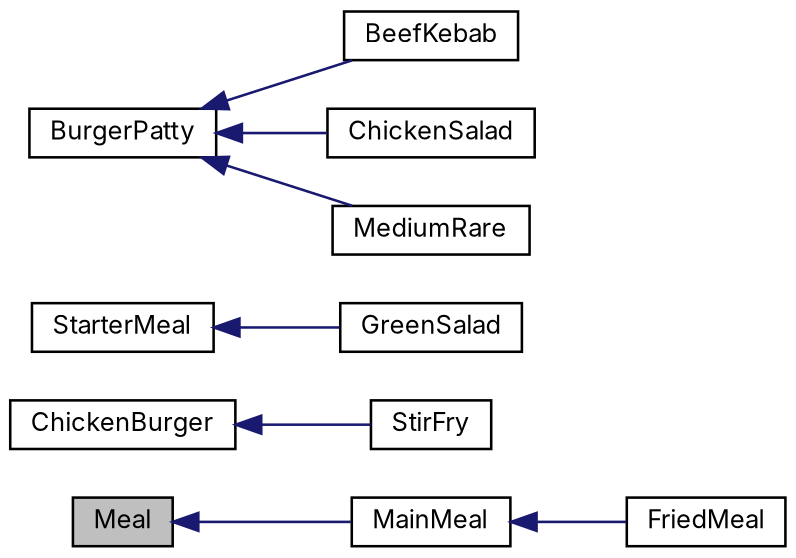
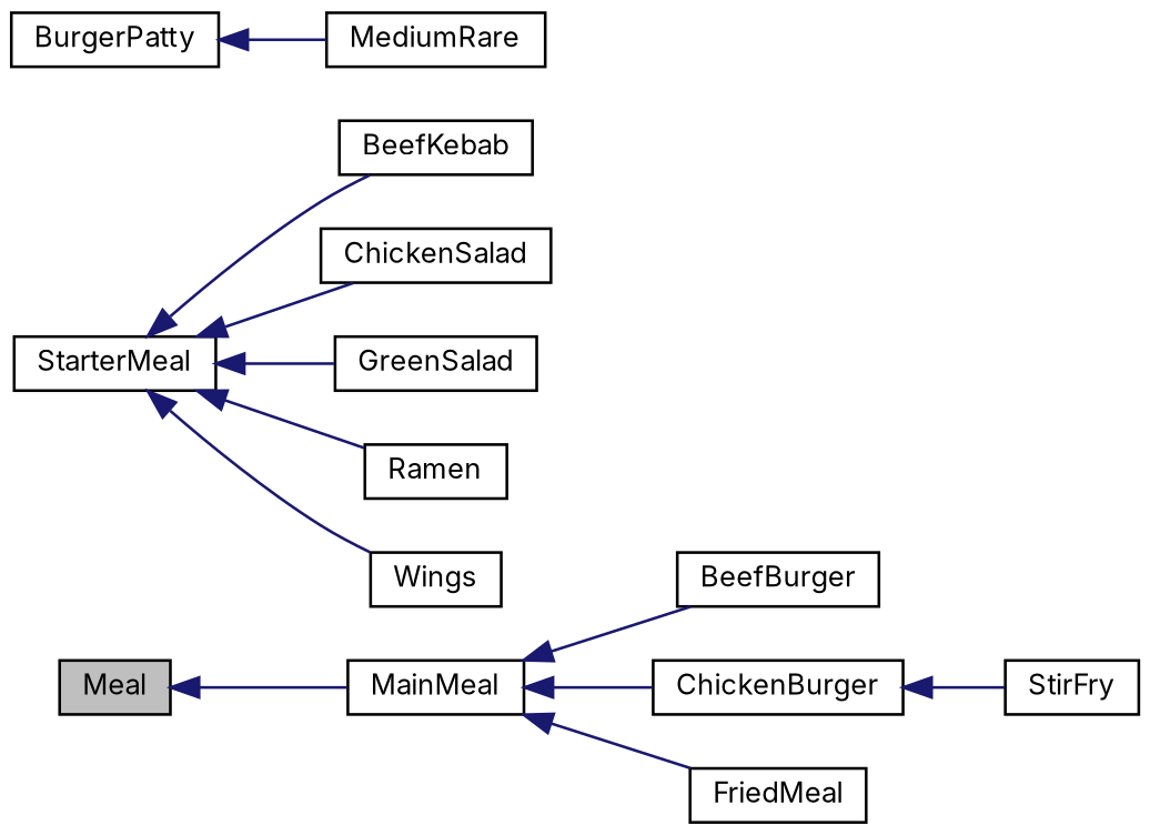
  digraph {
    fontname=Inter
    rankdir=LR
    node [color=black fillcolor=white fontname=Inter fontsize=10 shape=record style=filled]
    edge [color=midnightblue dir=back fontname=Inter fontsize=10 labelfontname=Helvetica labelfontsize=10 style=solid]
    n1 [fillcolor=grey75 fontcolor=black height=0.2 label=Meal width=0.4]
    n2 [height=0.2 label=MainMeal width=0.4]
+   n3 [height=0.2 label=BeefBurger width=0.4]
    n4 [height=0.2 label=ChickenBurger width=0.4]
    n5 [height=0.2 label=FriedMeal width=0.4]
    n6 [height=0.2 label=StarterMeal width=0.4]
    n7 [height=0.2 label=BeefKebab width=0.4]
    n8 [height=0.2 label=ChickenSalad width=0.4]
    n9 [height=0.2 label=GreenSalad width=0.4]
+   n10 [height=0.2 label=Ramen width=0.4]
+   n11 [height=0.2 label=Wings width=0.4]
    n12 [height=0.2 label=StirFry width=0.4]
    n13 [height=0.2 label=BurgerPatty width=0.4]
    n14 [height=0.2 label=MediumRare width=0.4]
    n1 -> n2
+   n2 -> n3
+   n2 -> n4
    n2 -> n5
    n4 -> n12
-   n13 -> n7
-   n13 -> n8
+   n6 -> n7
+   n6 -> n8
    n6 -> n9
+   n6 -> n10
+   n6 -> n11
    n13 -> n14
  }
